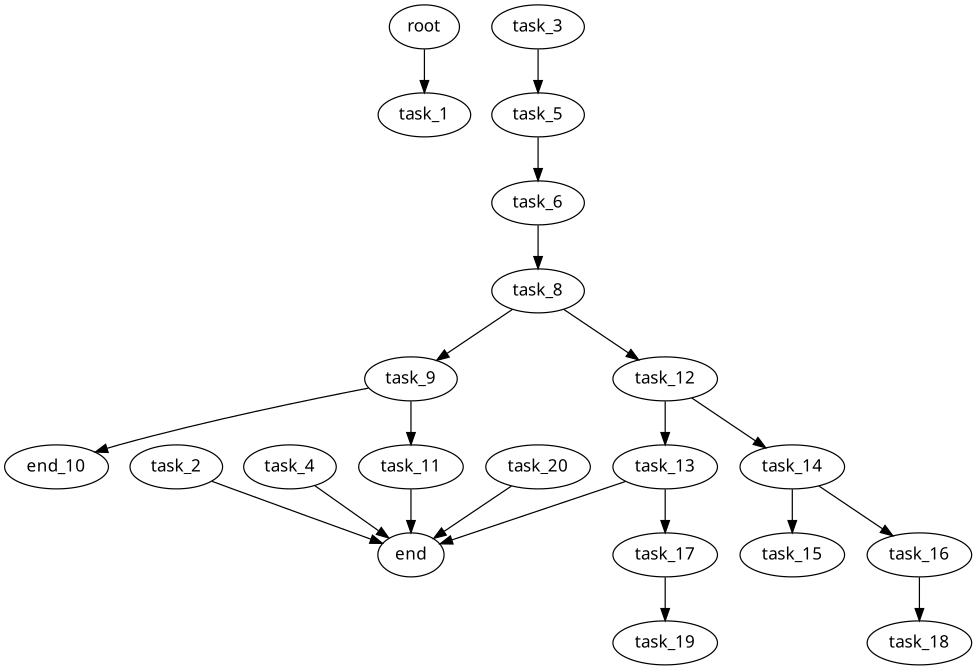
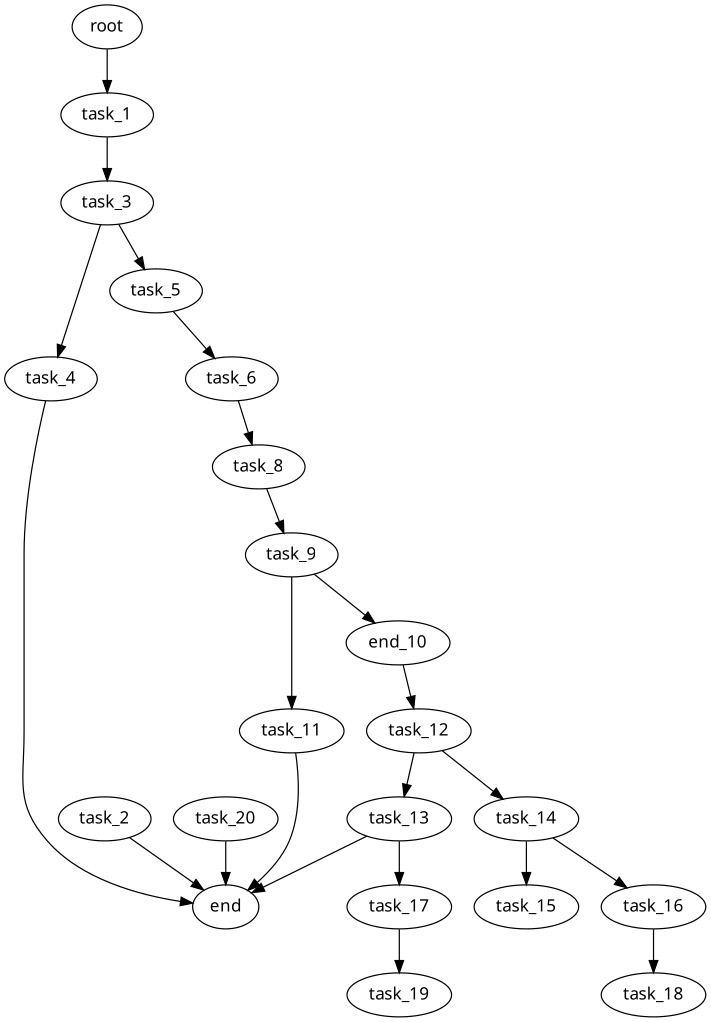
  digraph {
    fontname="Noto Sans"
    node [fontname="Noto Sans"]
    edge [fontname="Noto Sans"]
    root
    task_1
    task_3
    task_2
    end
    task_4
    task_5
    task_6
    task_8
    task_9
    n11 [label=end_10]
    task_11
    task_12
    task_13
    task_14
    task_17
    task_15
    task_16
    task_18
    task_19
    task_20
    root -> task_1
+   task_1 -> task_3
+   task_3 -> task_4
    task_3 -> task_5
    task_2 -> end
    task_4 -> end
    task_5 -> task_6
    task_6 -> task_8
    task_8 -> task_9
    task_9 -> n11
    task_9 -> task_11
-   task_8 -> task_12
+   n11 -> task_12
    task_11 -> end
    task_12 -> task_13
    task_12 -> task_14
    task_13 -> end
    task_13 -> task_17
    task_14 -> task_15
    task_14 -> task_16
    task_17 -> task_19
    task_16 -> task_18
    task_20 -> end
  }
